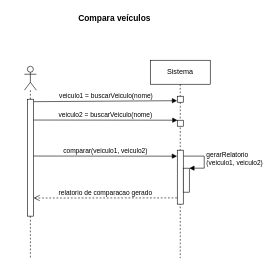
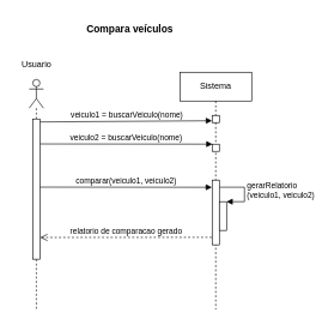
  <mxCell id="0" />
  <mxCell id="1" parent="0" />
  <mxCell id="2" value="Sistema" style="shape=umlLifeline;perimeter=lifelinePerimeter;whiteSpace=wrap;html=1;container=1;collapsible=0;recursiveResize=0;outlineConnect=0;" parent="1" vertex="1"><mxGeometry x="250" y="100" width="100" height="330" as="geometry" /></mxCell>
  <mxCell id="3" value="" style="html=1;points=[];perimeter=orthogonalPerimeter;" parent="2" vertex="1"><mxGeometry x="45" y="60" width="10" height="10" as="geometry" /></mxCell>
  <mxCell id="4" value="" style="html=1;points=[];perimeter=orthogonalPerimeter;" parent="2" vertex="1"><mxGeometry x="45" y="150" width="10" height="90" as="geometry" /></mxCell>
  <mxCell id="5" value="" style="html=1;points=[];perimeter=orthogonalPerimeter;fillColor=#FFFFFF;" parent="2" vertex="1"><mxGeometry x="55" y="180" width="10" height="40" as="geometry" /></mxCell>
  <mxCell id="6" value="&lt;div&gt;gerarRelatorio&lt;/div&gt;&lt;div&gt;(veiculo1, veiculo2)&lt;br&gt;&lt;/div&gt;" style="edgeStyle=orthogonalEdgeStyle;html=1;align=left;spacingLeft=2;endArrow=block;rounded=0;entryX=1;entryY=0;exitX=1.052;exitY=0.11;exitDx=0;exitDy=0;exitPerimeter=0;" parent="2" source="4" target="5" edge="1"><mxGeometry relative="1" as="geometry"><mxPoint x="60" y="160" as="sourcePoint" /><Array as="points"><mxPoint x="90" y="160" /><mxPoint x="90" y="180" /></Array></mxGeometry></mxCell>
  <mxCell id="7" value="" style="html=1;points=[];perimeter=orthogonalPerimeter;" parent="2" vertex="1"><mxGeometry x="45" y="100" width="10" height="10" as="geometry" /></mxCell>
  <mxCell id="8" value="" style="shape=umlLifeline;participant=umlActor;perimeter=lifelinePerimeter;whiteSpace=wrap;html=1;container=1;collapsible=0;recursiveResize=0;verticalAlign=top;spacingTop=36;outlineConnect=0;size=40;" parent="1" vertex="1"><mxGeometry x="40" y="110" width="20" height="320" as="geometry" /></mxCell>
  <mxCell id="9" value="" style="html=1;points=[];perimeter=orthogonalPerimeter;fillColor=#FFFFFF;" parent="8" vertex="1"><mxGeometry x="5" y="55" width="10" height="195" as="geometry" /></mxCell>
+ <mxCell id="10" value="Usuario" style="text;html=1;align=center;verticalAlign=middle;resizable=0;points=[];autosize=1;strokeColor=none;fillColor=none;" parent="1" vertex="1"><mxGeometry x="20" y="80" width="60" height="20" as="geometry" /></mxCell>
  <mxCell id="11" value="veiculo1 = buscarVeiculo(nome)" style="html=1;verticalAlign=bottom;endArrow=block;entryX=-0.024;entryY=0.743;exitX=1.053;exitY=0.021;exitDx=0;exitDy=0;exitPerimeter=0;entryDx=0;entryDy=0;entryPerimeter=0;" parent="1" source="9" target="3" edge="1"><mxGeometry relative="1" as="geometry"><mxPoint x="60" y="170" as="sourcePoint" /></mxGeometry></mxCell>
  <mxCell id="12" value="veiculo2 = buscarVeiculo(nome)" style="html=1;verticalAlign=bottom;endArrow=block;entryX=0;entryY=0;exitX=1.032;exitY=0.178;exitDx=0;exitDy=0;exitPerimeter=0;" parent="1" source="9" edge="1"><mxGeometry relative="1" as="geometry"><mxPoint x="60" y="200" as="sourcePoint" /><mxPoint x="295.33" y="200" as="targetPoint" /></mxGeometry></mxCell>
  <mxCell id="13" value="comparar(veiculo1, veiculo2)" style="html=1;verticalAlign=bottom;endArrow=block;exitX=1.039;exitY=0.486;exitDx=0;exitDy=0;exitPerimeter=0;entryX=-0.035;entryY=0.111;entryDx=0;entryDy=0;entryPerimeter=0;" parent="1" source="9" target="4" edge="1"><mxGeometry width="80" relative="1" as="geometry"><mxPoint x="60" y="260" as="sourcePoint" /><mxPoint x="290" y="260" as="targetPoint" /></mxGeometry></mxCell>
  <mxCell id="14" value="relatorio de comparacao gerado" style="html=1;verticalAlign=bottom;endArrow=open;dashed=1;endSize=8;entryX=1.04;entryY=0.845;entryDx=0;entryDy=0;entryPerimeter=0;exitX=-0.047;exitY=0.884;exitDx=0;exitDy=0;exitPerimeter=0;" parent="1" source="4" target="9" edge="1"><mxGeometry relative="1" as="geometry"><mxPoint x="290" y="330" as="sourcePoint" /><mxPoint x="60" y="330" as="targetPoint" /></mxGeometry></mxCell>
- <mxCell id="15" value="&lt;b&gt;&lt;font style=&quot;font-size: 14px&quot;&gt;Compara veículos&lt;/font&gt;&lt;/b&gt;" style="text;html=1;align=center;verticalAlign=middle;resizable=0;points=[];autosize=1;strokeColor=none;fillColor=none;" vertex="1" parent="1"><mxGeometry x="120" y="20" width="140" height="20" as="geometry" /></mxCell>
+ <mxCell id="15" value="&lt;b&gt;&lt;font style=&quot;font-size: 14px&quot;&gt;Compara veículos&lt;/font&gt;&lt;/b&gt;" style="text;html=1;align=center;verticalAlign=middle;resizable=0;points=[];autosize=1;strokeColor=none;fillColor=none;" vertex="1" parent="1"><mxGeometry x="110" y="30" width="140" height="20" as="geometry" /></mxCell>
